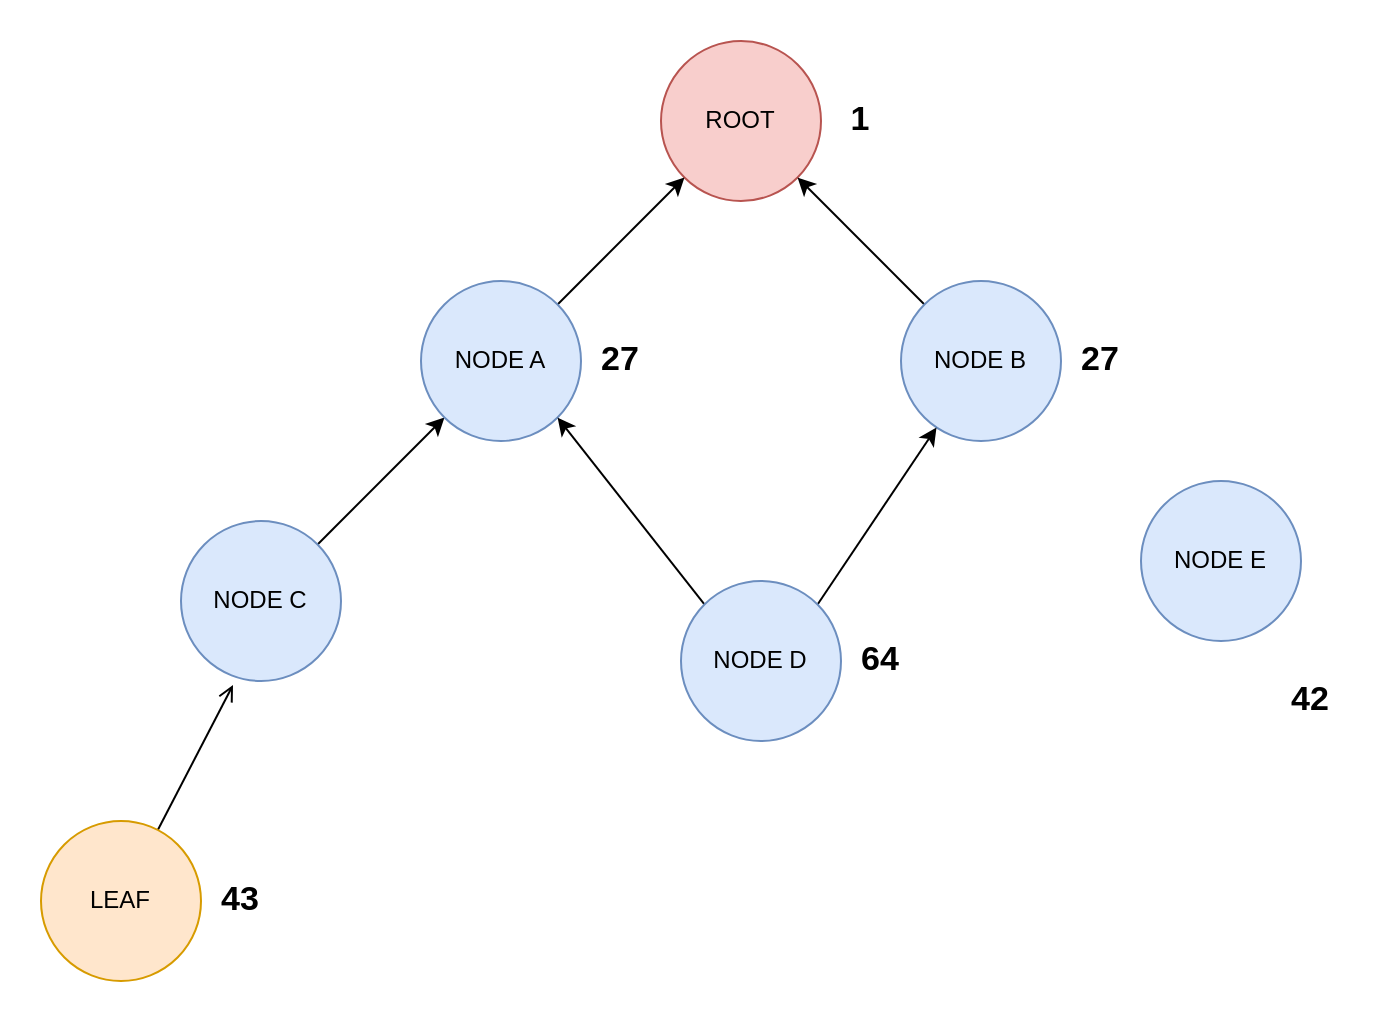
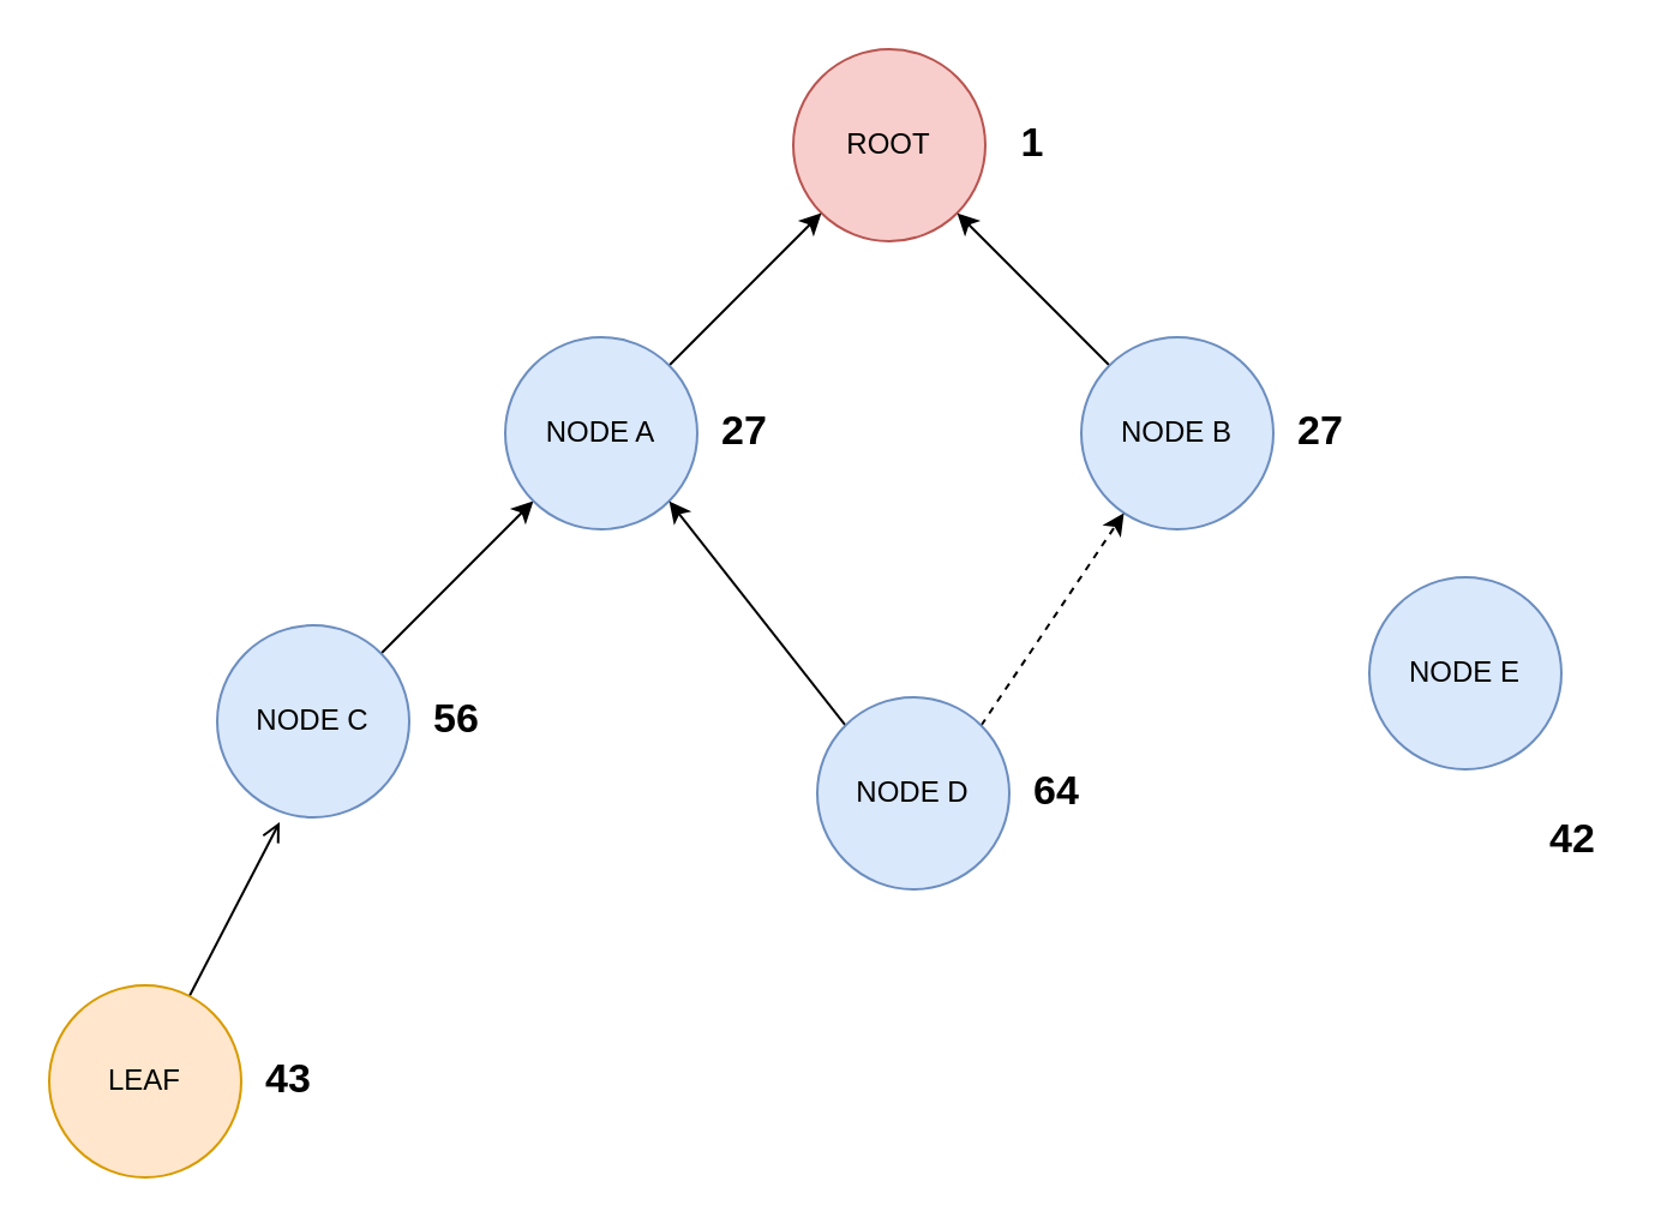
  <mxCell id="0" />
  <mxCell id="1" parent="0" />
  <mxCell id="2" value="ROOT" style="ellipse;whiteSpace=wrap;html=1;aspect=fixed;fillColor=#f8cecc;strokeColor=#b85450;" parent="1" vertex="1"><mxGeometry x="330" y="20" width="80" height="80" as="geometry" /></mxCell>
  <mxCell id="3" style="edgeStyle=none;rounded=0;orthogonalLoop=1;jettySize=auto;html=1;exitX=1;exitY=0;exitDx=0;exitDy=0;" parent="1" source="4" target="11" edge="1"><mxGeometry relative="1" as="geometry" /></mxCell>
  <mxCell id="4" value="NODE C" style="ellipse;whiteSpace=wrap;html=1;aspect=fixed;fillColor=#dae8fc;strokeColor=#6c8ebf;" parent="1" vertex="1"><mxGeometry x="90" y="260" width="80" height="80" as="geometry" /></mxCell>
  <mxCell id="5" style="edgeStyle=none;rounded=0;orthogonalLoop=1;jettySize=auto;html=1;exitX=0;exitY=0;exitDx=0;exitDy=0;entryX=1;entryY=1;entryDx=0;entryDy=0;" parent="1" source="6" target="2" edge="1"><mxGeometry relative="1" as="geometry" /></mxCell>
  <mxCell id="6" value="NODE B" style="ellipse;whiteSpace=wrap;html=1;aspect=fixed;fillColor=#dae8fc;strokeColor=#6c8ebf;" parent="1" vertex="1"><mxGeometry x="450" y="140" width="80" height="80" as="geometry" /></mxCell>
  <mxCell id="7" style="rounded=0;orthogonalLoop=1;jettySize=auto;html=1;entryX=0.325;entryY=1.025;entryDx=0;entryDy=0;entryPerimeter=0;endArrow=open;" parent="1" source="8" target="4" edge="1"><mxGeometry relative="1" as="geometry" /></mxCell>
  <mxCell id="8" value="LEAF" style="ellipse;whiteSpace=wrap;html=1;aspect=fixed;fillColor=#ffe6cc;strokeColor=#d79b00;" parent="1" vertex="1"><mxGeometry x="20" y="410" width="80" height="80" as="geometry" /></mxCell>
  <mxCell id="9" value="NODE E" style="ellipse;whiteSpace=wrap;html=1;aspect=fixed;fillColor=#dae8fc;strokeColor=#6c8ebf;" parent="1" vertex="1"><mxGeometry x="570" y="240" width="80" height="80" as="geometry" /></mxCell>
  <mxCell id="10" style="edgeStyle=none;rounded=0;orthogonalLoop=1;jettySize=auto;html=1;exitX=1;exitY=0;exitDx=0;exitDy=0;entryX=0;entryY=1;entryDx=0;entryDy=0;" parent="1" source="11" target="2" edge="1"><mxGeometry relative="1" as="geometry" /></mxCell>
  <mxCell id="11" value="NODE A" style="ellipse;whiteSpace=wrap;html=1;aspect=fixed;fillColor=#dae8fc;strokeColor=#6c8ebf;" parent="1" vertex="1"><mxGeometry x="210" y="140" width="80" height="80" as="geometry" /></mxCell>
  <mxCell id="12" style="edgeStyle=none;rounded=0;orthogonalLoop=1;jettySize=auto;html=1;exitX=0;exitY=0;exitDx=0;exitDy=0;entryX=1;entryY=1;entryDx=0;entryDy=0;" parent="1" source="14" target="11" edge="1"><mxGeometry relative="1" as="geometry" /></mxCell>
- <mxCell id="13" style="edgeStyle=none;rounded=0;orthogonalLoop=1;jettySize=auto;html=1;exitX=1;exitY=0;exitDx=0;exitDy=0;" parent="1" source="14" target="6" edge="1"><mxGeometry relative="1" as="geometry" /></mxCell>
+ <mxCell id="13" style="edgeStyle=none;rounded=0;orthogonalLoop=1;jettySize=auto;html=1;exitX=1;exitY=0;exitDx=0;exitDy=0;dashed=1;" parent="1" source="14" target="6" edge="1"><mxGeometry relative="1" as="geometry" /></mxCell>
  <mxCell id="14" value="NODE D" style="ellipse;whiteSpace=wrap;html=1;aspect=fixed;fillColor=#dae8fc;strokeColor=#6c8ebf;" parent="1" vertex="1"><mxGeometry x="340" y="290" width="80" height="80" as="geometry" /></mxCell>
  <mxCell id="15" value="&lt;b&gt;&lt;font style=&quot;font-size: 17px&quot;&gt;1&lt;/font&gt;&lt;/b&gt;" style="text;html=1;strokeColor=none;fillColor=none;align=center;verticalAlign=middle;whiteSpace=wrap;rounded=0;" parent="1" vertex="1"><mxGeometry x="410" y="50" width="40" height="20" as="geometry" /></mxCell>
  <mxCell id="16" value="&lt;b&gt;&lt;font style=&quot;font-size: 17px&quot;&gt;27&lt;/font&gt;&lt;/b&gt;" style="text;html=1;strokeColor=none;fillColor=none;align=center;verticalAlign=middle;whiteSpace=wrap;rounded=0;" parent="1" vertex="1"><mxGeometry x="290" y="170" width="40" height="20" as="geometry" /></mxCell>
  <mxCell id="17" value="&lt;b&gt;&lt;font style=&quot;font-size: 17px&quot;&gt;27&lt;/font&gt;&lt;/b&gt;" style="text;html=1;strokeColor=none;fillColor=none;align=center;verticalAlign=middle;whiteSpace=wrap;rounded=0;" parent="1" vertex="1"><mxGeometry x="530" y="170" width="40" height="20" as="geometry" /></mxCell>
+ <mxCell id="18" value="&lt;b&gt;&lt;font style=&quot;font-size: 17px&quot;&gt;56&lt;/font&gt;&lt;/b&gt;" style="text;html=1;strokeColor=none;fillColor=none;align=center;verticalAlign=middle;whiteSpace=wrap;rounded=0;" parent="1" vertex="1"><mxGeometry x="170" y="290" width="40" height="20" as="geometry" /></mxCell>
  <mxCell id="19" value="&lt;b&gt;&lt;font style=&quot;font-size: 17px&quot;&gt;64&lt;/font&gt;&lt;/b&gt;" style="text;html=1;strokeColor=none;fillColor=none;align=center;verticalAlign=middle;whiteSpace=wrap;rounded=0;" parent="1" vertex="1"><mxGeometry x="420" y="320" width="40" height="20" as="geometry" /></mxCell>
  <mxCell id="20" value="&lt;b&gt;&lt;font style=&quot;font-size: 17px&quot;&gt;42&lt;/font&gt;&lt;/b&gt;" style="text;html=1;strokeColor=none;fillColor=none;align=center;verticalAlign=middle;whiteSpace=wrap;rounded=0;" parent="1" vertex="1"><mxGeometry x="635" y="340" width="40" height="20" as="geometry" /></mxCell>
  <mxCell id="21" value="&lt;b&gt;&lt;font style=&quot;font-size: 17px&quot;&gt;43&lt;/font&gt;&lt;/b&gt;" style="text;html=1;strokeColor=none;fillColor=none;align=center;verticalAlign=middle;whiteSpace=wrap;rounded=0;" parent="1" vertex="1"><mxGeometry x="100" y="440" width="40" height="20" as="geometry" /></mxCell>
